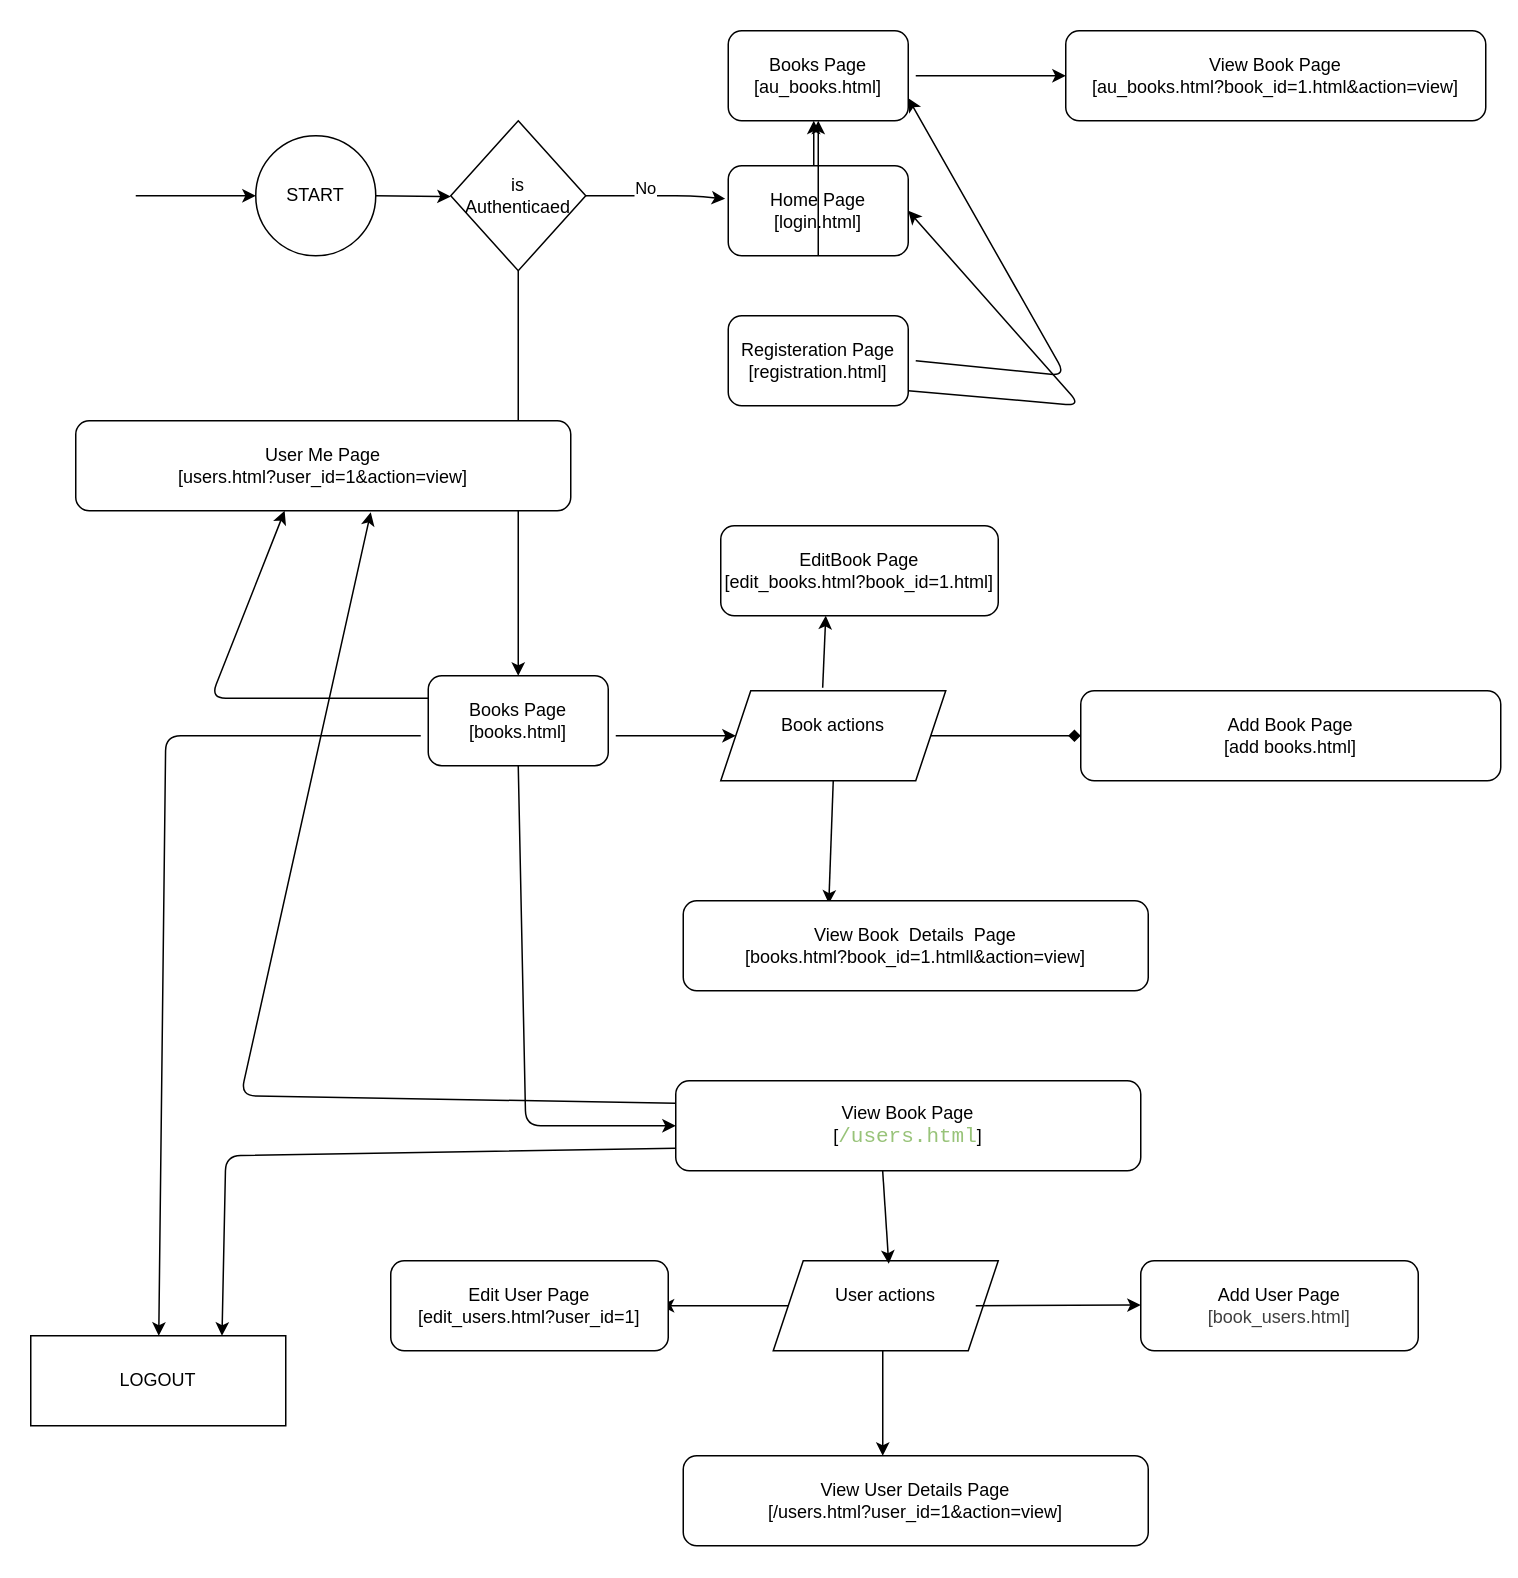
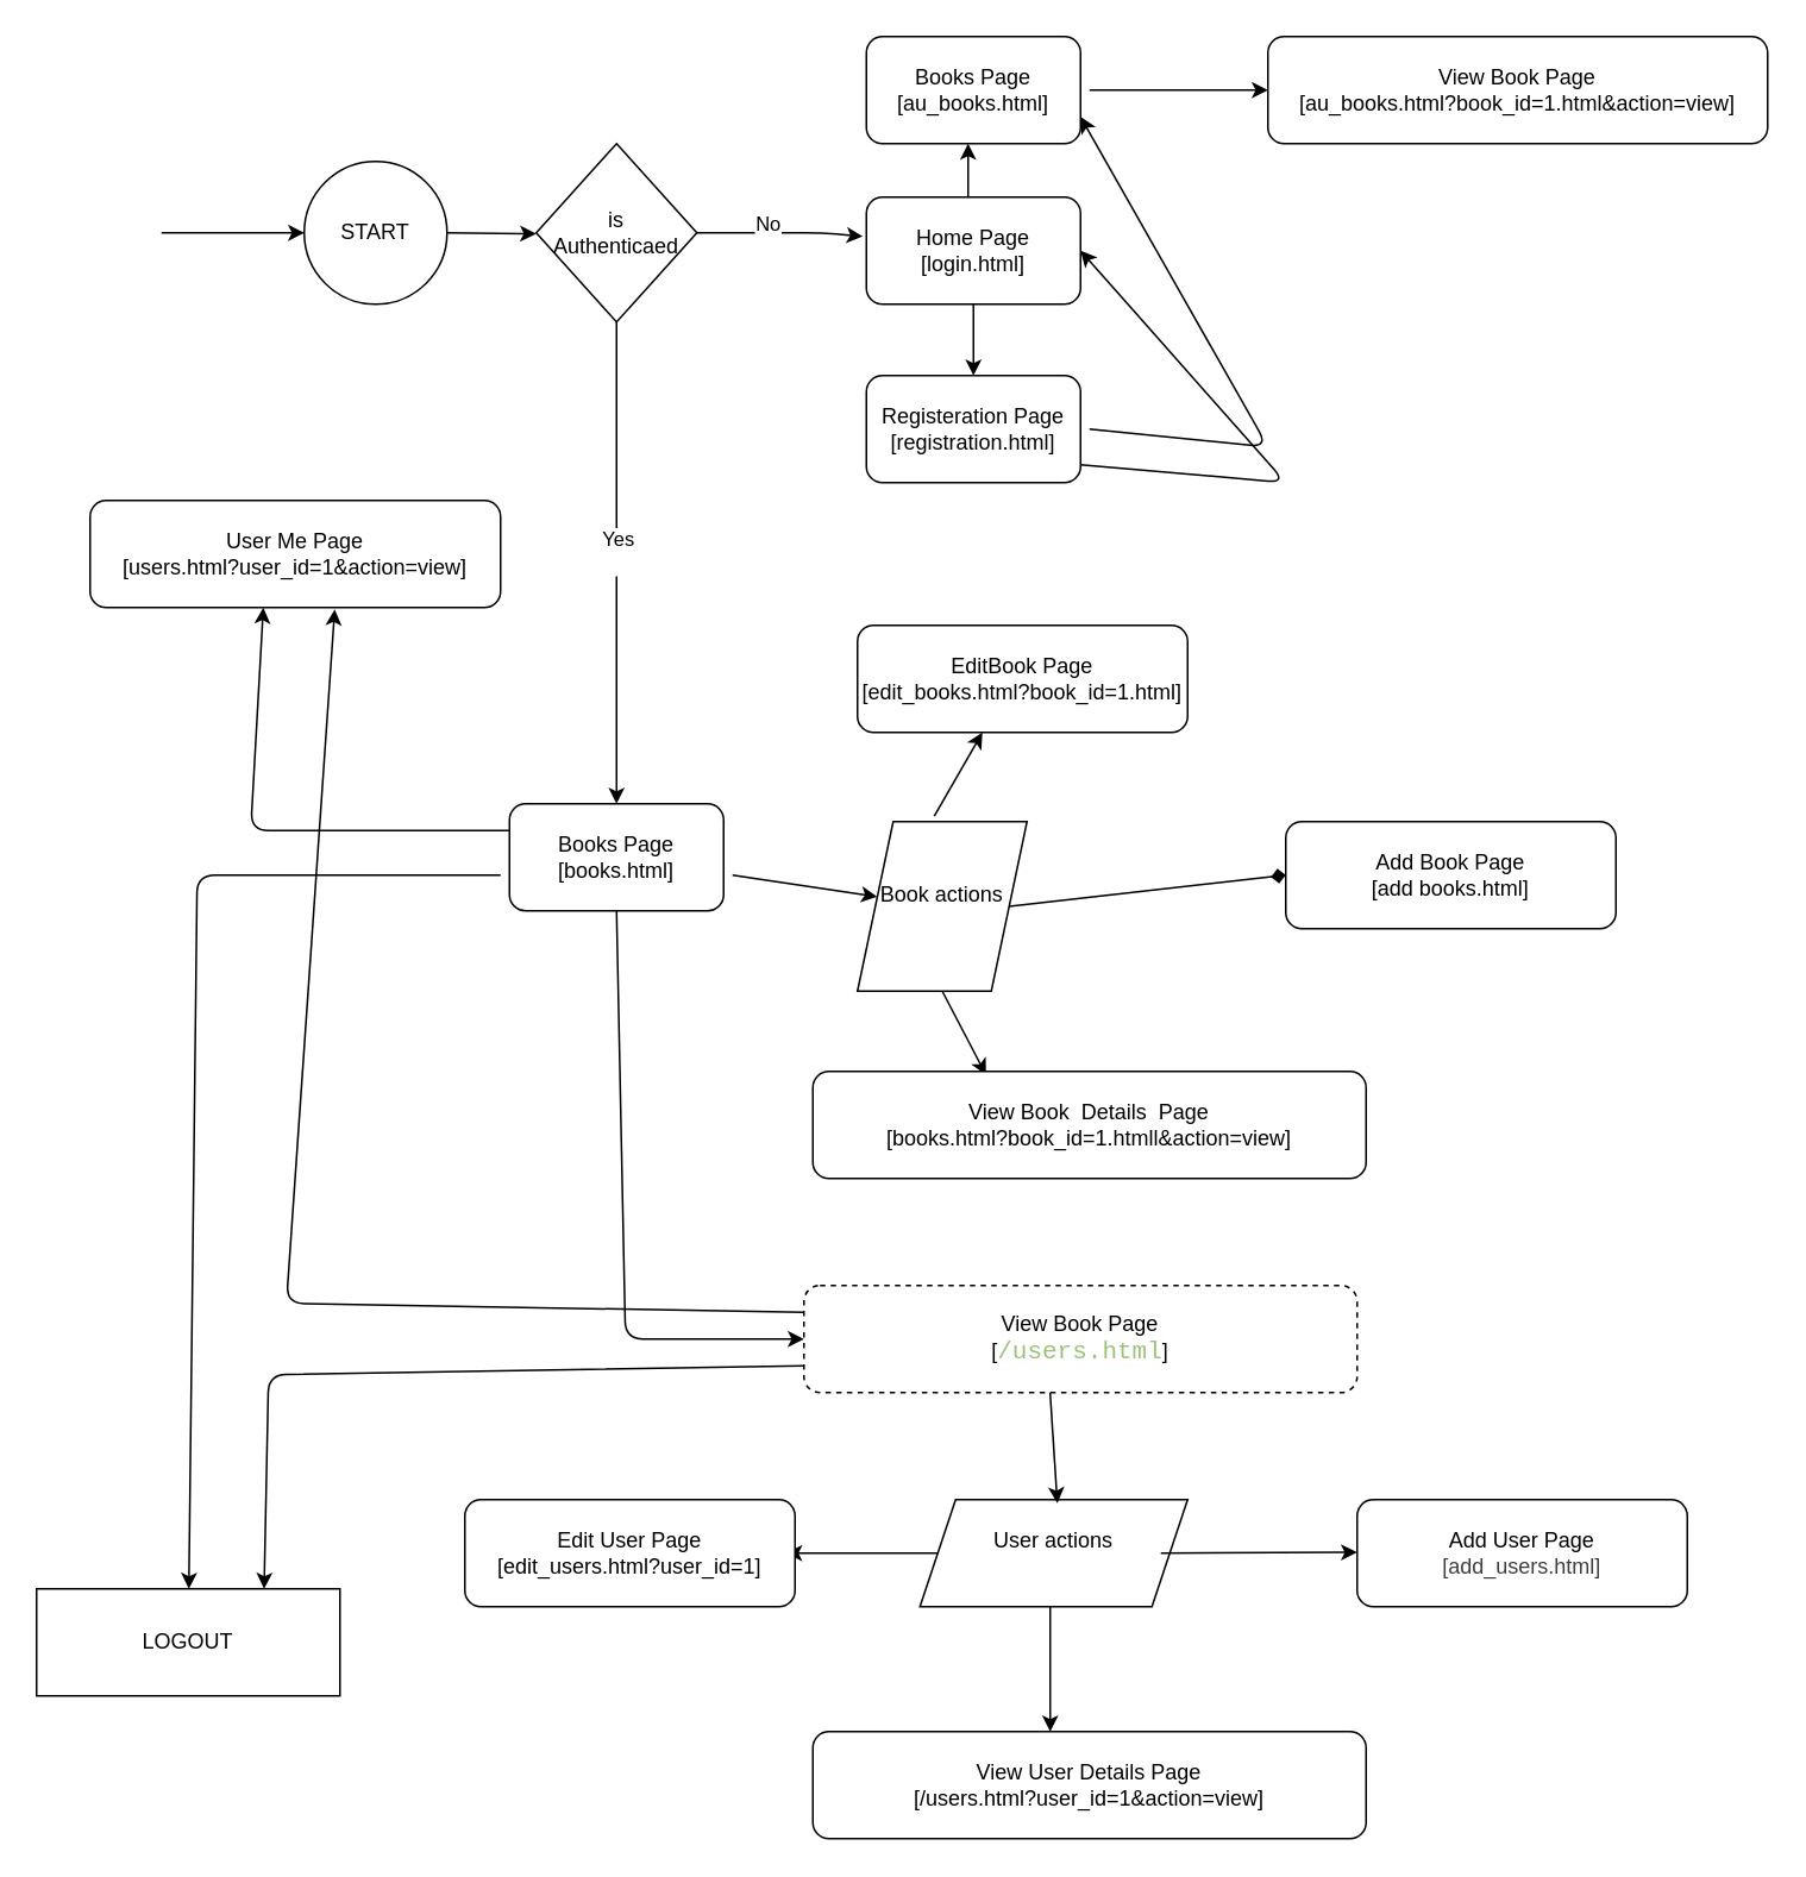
  <mxCell id="0" />
  <mxCell id="1" parent="0" />
  <mxCell id="2" value="" style="endArrow=classic;html=1;" edge="1" parent="1"><mxGeometry width="50" height="50" relative="1" as="geometry"><mxPoint x="90" y="130" as="sourcePoint" /><mxPoint x="170" y="130" as="targetPoint" /></mxGeometry></mxCell>
  <mxCell id="3" value="START" style="ellipse;whiteSpace=wrap;html=1;aspect=fixed;" vertex="1" parent="1"><mxGeometry x="170" y="90" width="80" height="80" as="geometry" /></mxCell>
  <mxCell id="4" value="" style="endArrow=classic;html=1;" edge="1" parent="1"><mxGeometry width="50" height="50" relative="1" as="geometry"><mxPoint x="250" y="130" as="sourcePoint" /><mxPoint x="300" y="130.5" as="targetPoint" /></mxGeometry></mxCell>
  <mxCell id="5" value="Home Page&lt;div&gt;[login.html]&lt;/div&gt;" style="rounded=1;whiteSpace=wrap;html=1;" vertex="1" parent="1"><mxGeometry x="485" y="110" width="120" height="60" as="geometry" /></mxCell>
  <mxCell id="6" value="" style="endArrow=classic;html=1;" edge="1" parent="1"><mxGeometry width="50" height="50" relative="1" as="geometry"><mxPoint x="542" y="110" as="sourcePoint" /><mxPoint x="542" y="80" as="targetPoint" /></mxGeometry></mxCell>
  <mxCell id="7" value="Books Page&lt;div&gt;[au_books.html]&lt;/div&gt;" style="rounded=1;whiteSpace=wrap;html=1;" vertex="1" parent="1"><mxGeometry x="485" y="20" width="120" height="60" as="geometry" /></mxCell>
  <mxCell id="8" value="Registeration Page&lt;div&gt;[registration.html]&lt;/div&gt;" style="rounded=1;whiteSpace=wrap;html=1;" vertex="1" parent="1"><mxGeometry x="485" y="210" width="120" height="60" as="geometry" /></mxCell>
- <mxCell id="9" value="" style="endArrow=classic;html=1;exitX=0.5;exitY=1;exitDx=0;exitDy=0;" edge="1" parent="1" source="5" target="7"><mxGeometry width="50" height="50" relative="1" as="geometry"><mxPoint x="540" y="190" as="sourcePoint" /><mxPoint x="590" y="140" as="targetPoint" /></mxGeometry></mxCell>
+ <mxCell id="9" value="" style="endArrow=classic;html=1;entryX=0.5;entryY=0;entryDx=0;entryDy=0;exitX=0.5;exitY=1;exitDx=0;exitDy=0;" edge="1" parent="1" source="5" target="8"><mxGeometry width="50" height="50" relative="1" as="geometry"><mxPoint x="540" y="190" as="sourcePoint" /><mxPoint x="590" y="140" as="targetPoint" /></mxGeometry></mxCell>
  <mxCell id="10" value="is&lt;div&gt;Authenticaed&lt;/div&gt;" style="rhombus;whiteSpace=wrap;html=1;" vertex="1" parent="1"><mxGeometry x="300" y="80" width="90" height="100" as="geometry" /></mxCell>
  <mxCell id="11" value="" style="endArrow=classic;html=1;exitX=1;exitY=0.5;exitDx=0;exitDy=0;entryX=-0.017;entryY=0.367;entryDx=0;entryDy=0;entryPerimeter=0;" edge="1" parent="1" source="10" target="5"><mxGeometry width="50" height="50" relative="1" as="geometry"><mxPoint x="410" y="249.5" as="sourcePoint" /><mxPoint x="480" y="160" as="targetPoint" /><Array as="points"><mxPoint x="460" y="130" /></Array></mxGeometry></mxCell>
  <mxCell id="12" value="No&lt;div&gt;&lt;br&gt;&lt;/div&gt;" style="edgeLabel;html=1;align=center;verticalAlign=middle;resizable=0;points=[];" vertex="1" connectable="0" parent="11"><mxGeometry x="-0.16" y="-1" relative="1" as="geometry"><mxPoint as="offset" /></mxGeometry></mxCell>
  <mxCell id="13" value="" style="endArrow=classic;html=1;exitX=0.5;exitY=1;exitDx=0;exitDy=0;entryX=0.5;entryY=0;entryDx=0;entryDy=0;" edge="1" parent="1" source="10" target="15"><mxGeometry width="50" height="50" relative="1" as="geometry"><mxPoint x="530" y="440" as="sourcePoint" /><mxPoint x="345" y="450" as="targetPoint" /></mxGeometry></mxCell>
  <mxCell id="14" value="Yes&lt;div&gt;&lt;br&gt;&lt;/div&gt;" style="edgeLabel;html=1;align=center;verticalAlign=middle;resizable=0;points=[];" vertex="1" connectable="0" parent="13"><mxGeometry x="-0.053" relative="1" as="geometry"><mxPoint as="offset" /></mxGeometry></mxCell>
  <mxCell id="15" value="Books Page&lt;div&gt;[books.html]&lt;/div&gt;" style="rounded=1;whiteSpace=wrap;html=1;" vertex="1" parent="1"><mxGeometry x="285" y="450" width="120" height="60" as="geometry" /></mxCell>
  <mxCell id="16" value="" style="endArrow=classic;html=1;" edge="1" parent="1" target="17"><mxGeometry width="50" height="50" relative="1" as="geometry"><mxPoint x="410" y="490" as="sourcePoint" /><mxPoint x="500" y="480" as="targetPoint" /></mxGeometry></mxCell>
- <mxCell id="17" value="Book actions&lt;div&gt;&lt;br&gt;&lt;/div&gt;" style="shape=parallelogram;perimeter=parallelogramPerimeter;whiteSpace=wrap;html=1;fixedSize=1;" vertex="1" parent="1"><mxGeometry x="480" y="460" width="150" height="60" as="geometry" /></mxCell>
+ <mxCell id="17" value="Book actions&lt;div&gt;&lt;br&gt;&lt;/div&gt;" style="shape=parallelogram;perimeter=parallelogramPerimeter;whiteSpace=wrap;html=1;fixedSize=1;" vertex="1" parent="1"><mxGeometry x="480" y="460" width="95" height="95" as="geometry" /></mxCell>
  <mxCell id="18" value="" style="endArrow=diamond;html=1;exitX=1;exitY=0.5;exitDx=0;exitDy=0;entryX=0;entryY=0.5;entryDx=0;entryDy=0;" edge="1" parent="1" source="17" target="21"><mxGeometry width="50" height="50" relative="1" as="geometry"><mxPoint x="640" y="499.5" as="sourcePoint" /><mxPoint x="720" y="499.5" as="targetPoint" /></mxGeometry></mxCell>
  <mxCell id="19" value="" style="endArrow=classic;html=1;exitX=0.453;exitY=-0.033;exitDx=0;exitDy=0;exitPerimeter=0;" edge="1" parent="1" source="17"><mxGeometry width="50" height="50" relative="1" as="geometry"><mxPoint x="660" y="380" as="sourcePoint" /><mxPoint x="550" y="410" as="targetPoint" /></mxGeometry></mxCell>
  <mxCell id="20" value="&lt;div&gt;&lt;span style=&quot;color: rgb(0, 0, 0);&quot;&gt;EditBook Page&lt;/span&gt;&lt;/div&gt;&lt;div&gt;[edit_books.html?book_id=1.html]&lt;/div&gt;" style="rounded=1;whiteSpace=wrap;html=1;" vertex="1" parent="1"><mxGeometry x="480" y="350" width="185" height="60" as="geometry" /></mxCell>
- <mxCell id="21" value="Add Book Page&lt;div&gt;[add books.html]&lt;/div&gt;" style="rounded=1;whiteSpace=wrap;html=1;" vertex="1" parent="1"><mxGeometry x="720" y="460" width="280" height="60" as="geometry" /></mxCell>
+ <mxCell id="21" value="Add Book Page&lt;div&gt;[add books.html]&lt;/div&gt;" style="rounded=1;whiteSpace=wrap;html=1;" vertex="1" parent="1"><mxGeometry x="720" y="460" width="185" height="60" as="geometry" /></mxCell>
  <mxCell id="22" value="" style="endArrow=classic;html=1;exitX=0.5;exitY=1;exitDx=0;exitDy=0;entryX=0.313;entryY=0.033;entryDx=0;entryDy=0;entryPerimeter=0;" edge="1" parent="1" source="17" target="23"><mxGeometry width="50" height="50" relative="1" as="geometry"><mxPoint x="603" y="530" as="sourcePoint" /><mxPoint x="570" y="590" as="targetPoint" /></mxGeometry></mxCell>
  <mxCell id="23" value="View Book&amp;nbsp;&lt;span style=&quot;color: rgb(0, 0, 0);&quot;&gt;&amp;nbsp;Details&amp;nbsp;&lt;/span&gt;&amp;nbsp;Page&lt;div&gt;[books.html?book_id=1.htmll&amp;amp;action=view]&lt;/div&gt;" style="rounded=1;whiteSpace=wrap;html=1;" vertex="1" parent="1"><mxGeometry x="455" y="600" width="310" height="60" as="geometry" /></mxCell>
  <mxCell id="24" value="" style="endArrow=classic;html=1;" edge="1" parent="1"><mxGeometry width="50" height="50" relative="1" as="geometry"><mxPoint x="610" y="50" as="sourcePoint" /><mxPoint x="710" y="50" as="targetPoint" /></mxGeometry></mxCell>
  <mxCell id="25" value="View Book Page&lt;div&gt;[au_books.html?book_id=1.html&amp;amp;action=view]&lt;/div&gt;" style="rounded=1;whiteSpace=wrap;html=1;" vertex="1" parent="1"><mxGeometry x="710" y="20" width="280" height="60" as="geometry" /></mxCell>
  <mxCell id="26" value="" style="endArrow=classic;html=1;exitX=0.5;exitY=1;exitDx=0;exitDy=0;entryX=0;entryY=0.5;entryDx=0;entryDy=0;" edge="1" parent="1" source="15" target="27"><mxGeometry width="50" height="50" relative="1" as="geometry"><mxPoint x="350" y="520" as="sourcePoint" /><mxPoint x="350" y="780" as="targetPoint" /><Array as="points"><mxPoint x="350" y="750" /></Array></mxGeometry></mxCell>
- <mxCell id="27" value="View Book Page&lt;div&gt;[&lt;span style=&quot;background-color: transparent;&quot;&gt;&lt;font face=&quot;Consolas, Courier New, monospace&quot; color=&quot;#98c379&quot;&gt;&lt;span style=&quot;font-size: 14px; white-space: pre;&quot;&gt;/users.html&lt;/span&gt;&lt;/font&gt;]&lt;/span&gt;&lt;br&gt;&lt;/div&gt;" style="rounded=1;whiteSpace=wrap;html=1;" vertex="1" parent="1"><mxGeometry x="450" y="720" width="310" height="60" as="geometry" /></mxCell>
+ <mxCell id="27" value="View Book Page&lt;div&gt;[&lt;span style=&quot;background-color: transparent;&quot;&gt;&lt;font face=&quot;Consolas, Courier New, monospace&quot; color=&quot;#98c379&quot;&gt;&lt;span style=&quot;font-size: 14px; white-space: pre;&quot;&gt;/users.html&lt;/span&gt;&lt;/font&gt;]&lt;/span&gt;&lt;br&gt;&lt;/div&gt;" style="rounded=1;whiteSpace=wrap;html=1;dashed=1;" vertex="1" parent="1"><mxGeometry x="450" y="720" width="310" height="60" as="geometry" /></mxCell>
  <mxCell id="28" value="User actions&lt;div&gt;&lt;br&gt;&lt;/div&gt;" style="shape=parallelogram;perimeter=parallelogramPerimeter;whiteSpace=wrap;html=1;fixedSize=1;" vertex="1" parent="1"><mxGeometry x="515" y="840" width="150" height="60" as="geometry" /></mxCell>
  <mxCell id="29" value="" style="endArrow=classic;html=1;entryX=0.313;entryY=0.033;entryDx=0;entryDy=0;entryPerimeter=0;exitX=0.445;exitY=1;exitDx=0;exitDy=0;exitPerimeter=0;" edge="1" parent="1" source="27"><mxGeometry width="50" height="50" relative="1" as="geometry"><mxPoint x="590" y="790" as="sourcePoint" /><mxPoint x="592" y="842" as="targetPoint" /></mxGeometry></mxCell>
  <mxCell id="30" value="" style="endArrow=classic;html=1;entryX=0;entryY=0.5;entryDx=0;entryDy=0;" edge="1" parent="1"><mxGeometry width="50" height="50" relative="1" as="geometry"><mxPoint x="650" y="870" as="sourcePoint" /><mxPoint x="760" y="869.5" as="targetPoint" /></mxGeometry></mxCell>
  <mxCell id="31" value="" style="endArrow=classic;html=1;exitX=0;exitY=0.5;exitDx=0;exitDy=0;" edge="1" parent="1" source="28"><mxGeometry width="50" height="50" relative="1" as="geometry"><mxPoint x="380" y="840" as="sourcePoint" /><mxPoint x="440" y="870" as="targetPoint" /></mxGeometry></mxCell>
- <mxCell id="32" value="Add User Page&lt;div&gt;&lt;span style=&quot;color: rgb(63, 63, 63);&quot;&gt;[book_users.html]&lt;/span&gt;&lt;/div&gt;" style="rounded=1;whiteSpace=wrap;html=1;" vertex="1" parent="1"><mxGeometry x="760" y="840" width="185" height="60" as="geometry" /></mxCell>
+ <mxCell id="32" value="Add User Page&lt;div&gt;&lt;span style=&quot;color: rgb(63, 63, 63);&quot;&gt;[add_users.html]&lt;/span&gt;&lt;/div&gt;" style="rounded=1;whiteSpace=wrap;html=1;" vertex="1" parent="1"><mxGeometry x="760" y="840" width="185" height="60" as="geometry" /></mxCell>
  <mxCell id="33" value="Edit User Page&lt;div&gt;[edit_users.html?user_id=1]&lt;/div&gt;" style="rounded=1;whiteSpace=wrap;html=1;" vertex="1" parent="1"><mxGeometry x="260" y="840" width="185" height="60" as="geometry" /></mxCell>
  <mxCell id="34" value="" style="endArrow=classic;html=1;exitX=0.445;exitY=1;exitDx=0;exitDy=0;exitPerimeter=0;" edge="1" parent="1"><mxGeometry width="50" height="50" relative="1" as="geometry"><mxPoint x="588" y="900" as="sourcePoint" /><mxPoint x="588" y="970" as="targetPoint" /></mxGeometry></mxCell>
  <mxCell id="35" value="View User Details Page&lt;div&gt;[/users.html?user_id=1&amp;amp;action=view]&lt;/div&gt;" style="rounded=1;whiteSpace=wrap;html=1;" vertex="1" parent="1"><mxGeometry x="455" y="970" width="310" height="60" as="geometry" /></mxCell>
  <mxCell id="36" value="" style="endArrow=classic;html=1;" edge="1" parent="1" target="37"><mxGeometry width="50" height="50" relative="1" as="geometry"><mxPoint x="280" y="490" as="sourcePoint" /><mxPoint x="100" y="770" as="targetPoint" /><Array as="points"><mxPoint x="110" y="490" /></Array></mxGeometry></mxCell>
  <mxCell id="37" value="LOGOUT" style="whiteSpace=wrap;html=1;rounded=0;" vertex="1" parent="1"><mxGeometry x="20" y="890" width="170" height="60" as="geometry" /></mxCell>
- <mxCell id="38" value="&lt;span style=&quot;color: rgb(0, 0, 0);&quot;&gt;User Me Page&lt;/span&gt;&lt;div&gt;[users.html?user_id=1&amp;amp;action=view]&lt;/div&gt;" style="rounded=1;whiteSpace=wrap;html=1;" vertex="1" parent="1"><mxGeometry x="50" y="280" width="330" height="60" as="geometry" /></mxCell>
+ <mxCell id="38" value="&lt;span style=&quot;color: rgb(0, 0, 0);&quot;&gt;User Me Page&lt;/span&gt;&lt;div&gt;[users.html?user_id=1&amp;amp;action=view]&lt;/div&gt;" style="rounded=1;whiteSpace=wrap;html=1;" vertex="1" parent="1"><mxGeometry x="50" y="280" width="230" height="60" as="geometry" /></mxCell>
  <mxCell id="39" value="" style="endArrow=classic;html=1;exitX=0;exitY=0.25;exitDx=0;exitDy=0;entryX=0.422;entryY=1;entryDx=0;entryDy=0;entryPerimeter=0;" edge="1" parent="1" source="15" target="38"><mxGeometry width="50" height="50" relative="1" as="geometry"><mxPoint x="270" y="600" as="sourcePoint" /><mxPoint x="320" y="550" as="targetPoint" /><Array as="points"><mxPoint x="140" y="465" /></Array></mxGeometry></mxCell>
  <mxCell id="40" value="" style="endArrow=classic;html=1;entryX=0.596;entryY=1.017;entryDx=0;entryDy=0;entryPerimeter=0;exitX=0;exitY=0.25;exitDx=0;exitDy=0;" edge="1" parent="1" source="27" target="38"><mxGeometry width="50" height="50" relative="1" as="geometry"><mxPoint x="440" y="740" as="sourcePoint" /><mxPoint x="190" y="350" as="targetPoint" /><Array as="points"><mxPoint x="160" y="730" /></Array></mxGeometry></mxCell>
  <mxCell id="41" value="" style="endArrow=classic;html=1;exitX=0;exitY=0.75;exitDx=0;exitDy=0;entryX=0.75;entryY=0;entryDx=0;entryDy=0;" edge="1" parent="1" source="27" target="37"><mxGeometry width="50" height="50" relative="1" as="geometry"><mxPoint x="270" y="600" as="sourcePoint" /><mxPoint x="130" y="765" as="targetPoint" /><Array as="points"><mxPoint x="150" y="770" /></Array></mxGeometry></mxCell>
  <mxCell id="42" value="" style="endArrow=classic;html=1;entryX=1;entryY=0.5;entryDx=0;entryDy=0;" edge="1" parent="1" target="5"><mxGeometry width="50" height="50" relative="1" as="geometry"><mxPoint x="605" y="260" as="sourcePoint" /><mxPoint x="610" y="140" as="targetPoint" /><Array as="points"><mxPoint x="720" y="270" /></Array></mxGeometry></mxCell>
  <mxCell id="43" value="" style="endArrow=classic;html=1;entryX=1;entryY=0.75;entryDx=0;entryDy=0;" edge="1" parent="1" target="7"><mxGeometry width="50" height="50" relative="1" as="geometry"><mxPoint x="610" y="240" as="sourcePoint" /><mxPoint x="600" y="120" as="targetPoint" /><Array as="points"><mxPoint x="710" y="250" /></Array></mxGeometry></mxCell>
